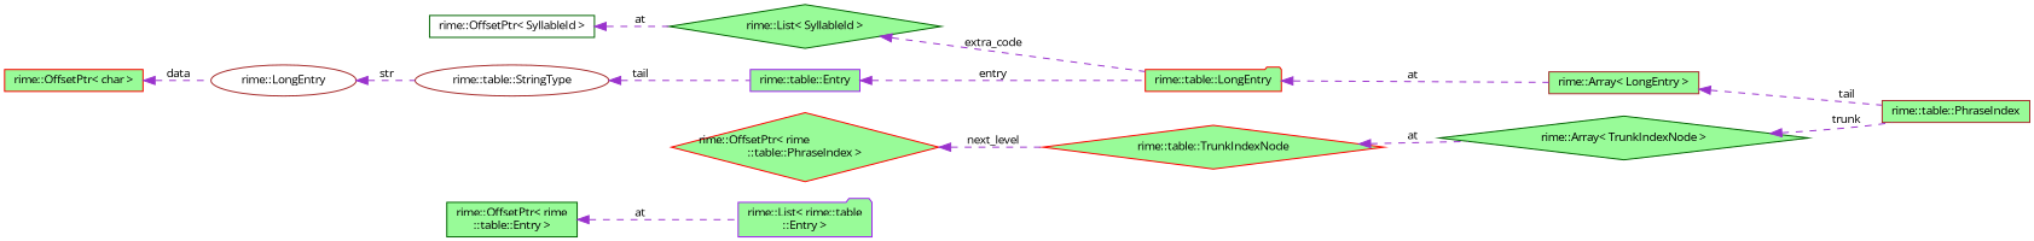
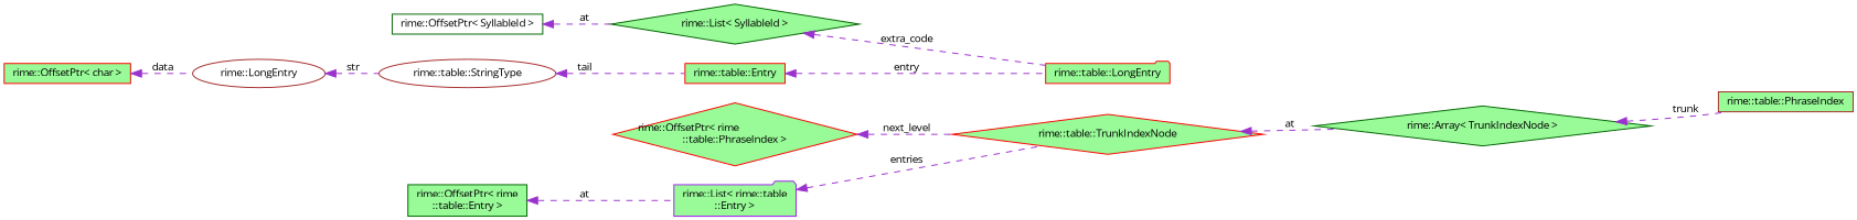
  digraph {
    fontname="Open Sans"
    rankdir=LR
    node [color=brown fillcolor=palegreen fontname="Open Sans" fontsize=10 shape=box style=filled]
    edge [color=darkorchid3 dir=back fontname="Open Sans" fontsize=10 labelfontname=Helvetica labelfontsize=10 style=dashed]
    n1 [fontcolor=black height=0.2 label="rime::table::PhraseIndex" width=0.4]
-   n2 [height=0.2 label="rime::Array\< LongEntry \>" width=0.4]
    n3 [color=red height=0.2 label="rime::table::LongEntry" shape=folder width=0.4]
    n4 [color=darkgreen height=0.2 label="rime::List\< SyllableId \>" shape=diamond width=0.4]
    n5 [color=darkgreen fillcolor=white height=0.2 label="rime::OffsetPtr\< SyllableId \>" width=0.4]
-   n6 [color=purple height=0.2 label="rime::table::Entry" width=0.4]
+   n6 [color=red height=0.2 label="rime::table::Entry" width=0.4]
    n7 [fillcolor=white height=0.2 label="rime::table::StringType" shape=ellipse width=0.4]
    n8 [fillcolor=white height=0.2 label="rime::LongEntry" shape=ellipse width=0.4]
    n9 [color=red height=0.2 label="rime::OffsetPtr\< char \>" width=0.4]
    n10 [color=darkgreen height=0.2 label="rime::Array\< TrunkIndexNode \>" shape=diamond width=0.4]
    n11 [color=red height=0.2 label="rime::table::TrunkIndexNode" shape=diamond width=0.4]
    n12 [color=red height=0.2 label="rime::OffsetPtr\< rime\l::table::PhraseIndex \>" shape=diamond width=0.4]
    n13 [color=purple height=0.2 label="rime::List\< rime::table\l::Entry \>" shape=folder width=0.4]
    n14 [color=darkgreen height=0.2 label="rime::OffsetPtr\< rime\l::table::Entry \>" width=0.4]
-   n2 -> n1 [label=" tail"]
-   n3 -> n2 [label=" at"]
    n4 -> n3 [label=" extra_code"]
    n5 -> n4 [label=" at"]
    n6 -> n3 [label=" entry"]
    n7 -> n6 [label=" tail"]
    n8 -> n7 [label=" str"]
    n9 -> n8 [label=" data"]
    n10 -> n1 [label=" trunk"]
    n11 -> n10 [label=" at"]
    n12 -> n11 [label=" next_level"]
+   n13 -> n11 [label=" entries"]
    n14 -> n13 [label=" at"]
  }
